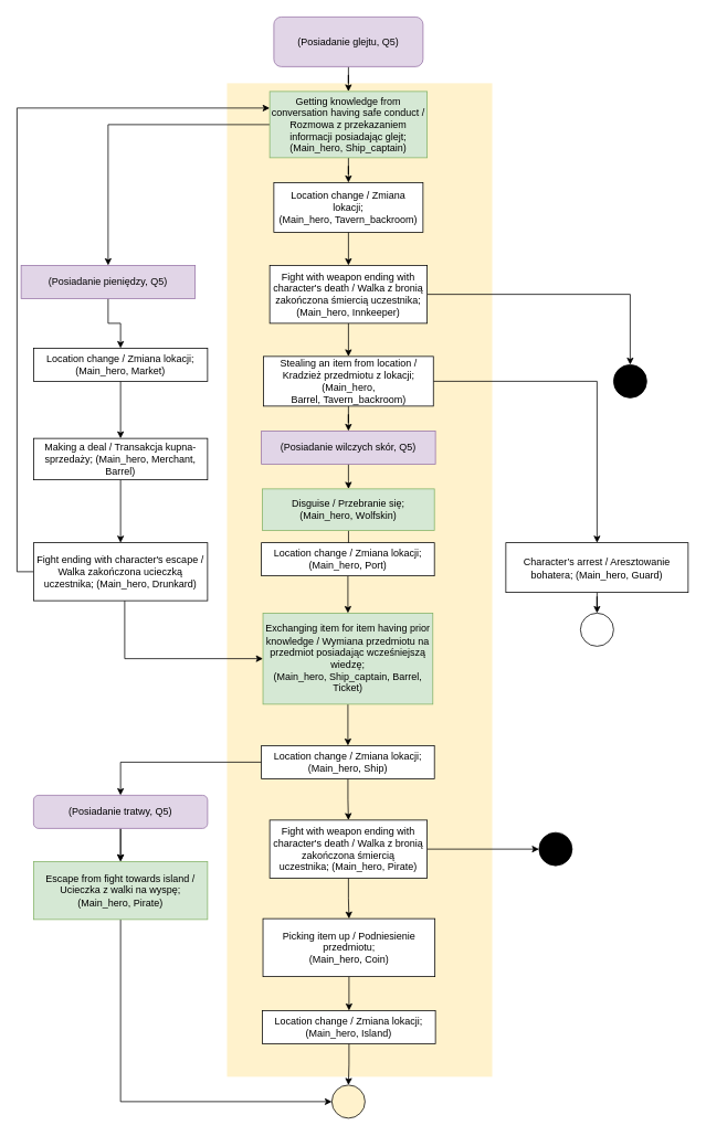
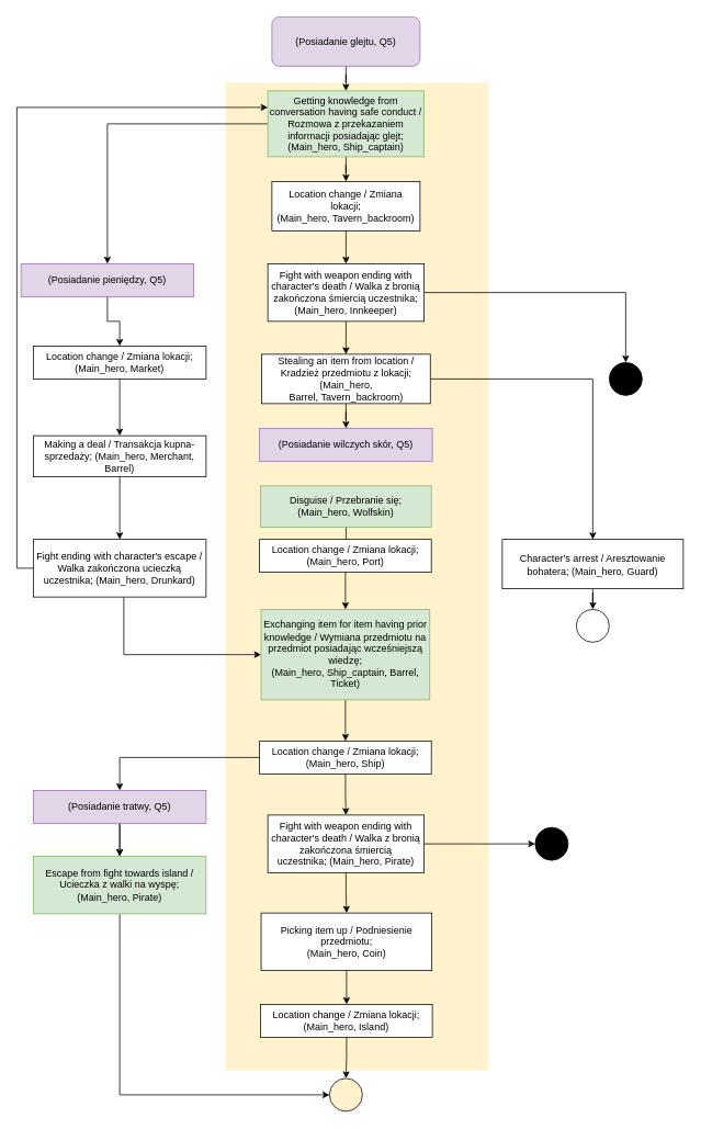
  <mxCell id="0" />
  <mxCell id="1" parent="0" />
  <mxCell id="2" value="&lt;span style=&quot;color: rgba(0, 0, 0, 0); font-family: monospace; font-size: 0px; text-align: start;&quot;&gt;x&lt;/span&gt;" style="rounded=0;whiteSpace=wrap;html=1;strokeColor=none;fillColor=#fff2cc;" parent="1" vertex="1"><mxGeometry x="273.5" y="100" width="320" height="1200" as="geometry" /></mxCell>
  <mxCell id="3" style="edgeStyle=orthogonalEdgeStyle;rounded=0;orthogonalLoop=1;jettySize=auto;html=1;" parent="1" source="4" target="49" edge="1"><mxGeometry relative="1" as="geometry" /></mxCell>
  <mxCell id="4" value="(Posiadanie glejtu, Q5)" style="whiteSpace=wrap;html=1;fillColor=#e1d5e7;strokeColor=#9673a6;rounded=1;" parent="1" vertex="1"><mxGeometry x="330" y="20" width="180" height="60" as="geometry" /></mxCell>
  <mxCell id="5" style="edgeStyle=orthogonalEdgeStyle;rounded=0;orthogonalLoop=1;jettySize=auto;html=1;" parent="1" source="6" target="11" edge="1"><mxGeometry relative="1" as="geometry" /></mxCell>
  <mxCell id="6" value="&lt;font style=&quot;font-size: 12px;&quot;&gt;Location change / Zmiana lokacji; (Main_hero,&amp;nbsp;Tavern_backroom&lt;span style=&quot;background-color: initial;&quot;&gt;)&lt;/span&gt;&lt;br&gt;&lt;/font&gt;" style="rounded=0;whiteSpace=wrap;html=1;" parent="1" vertex="1"><mxGeometry x="330" y="220" width="180" height="60" as="geometry" /></mxCell>
  <mxCell id="7" style="edgeStyle=orthogonalEdgeStyle;rounded=0;orthogonalLoop=1;jettySize=auto;html=1;fontFamily=Helvetica;fontSize=12;" parent="1" source="8" target="36" edge="1"><mxGeometry relative="1" as="geometry" /></mxCell>
  <mxCell id="8" value="&lt;font style=&quot;font-size: 12px&quot;&gt;(Posiadanie pieniędzy, Q5)&lt;/font&gt;" style="rounded=0;whiteSpace=wrap;html=1;strokeColor=#9673a6;fillColor=#e1d5e7;" parent="1" vertex="1"><mxGeometry x="25" y="320" width="210" height="40" as="geometry" /></mxCell>
  <mxCell id="9" style="edgeStyle=orthogonalEdgeStyle;rounded=0;orthogonalLoop=1;jettySize=auto;html=1;entryX=0.5;entryY=0;entryDx=0;entryDy=0;fontFamily=Helvetica;fontSize=12;" parent="1" source="11" target="12" edge="1"><mxGeometry relative="1" as="geometry"><Array as="points"><mxPoint x="760" y="355" /><mxPoint x="760" y="440" /></Array></mxGeometry></mxCell>
  <mxCell id="10" style="edgeStyle=orthogonalEdgeStyle;rounded=0;orthogonalLoop=1;jettySize=auto;html=1;" parent="1" source="11" target="15" edge="1"><mxGeometry relative="1" as="geometry" /></mxCell>
  <mxCell id="11" value="Fight with weapon ending with character's death / Walka z bronią zakończona śmiercią uczestnika; (Main_hero, Innkeeper)" style="rounded=0;whiteSpace=wrap;html=1;sketch=0;align=center;" parent="1" vertex="1"><mxGeometry x="325" y="320" width="190" height="70" as="geometry" /></mxCell>
  <mxCell id="12" value="" style="ellipse;whiteSpace=wrap;html=1;aspect=fixed;fontSize=14;align=center;fillColor=#000000;" parent="1" vertex="1"><mxGeometry x="740" y="440" width="40" height="40" as="geometry" /></mxCell>
  <mxCell id="13" style="edgeStyle=orthogonalEdgeStyle;rounded=0;orthogonalLoop=1;jettySize=auto;html=1;" parent="1" source="15" target="22" edge="1"><mxGeometry relative="1" as="geometry" /></mxCell>
  <mxCell id="14" style="edgeStyle=orthogonalEdgeStyle;rounded=0;orthogonalLoop=1;jettySize=auto;html=1;entryX=0.5;entryY=0;entryDx=0;entryDy=0;" parent="1" source="15" target="19" edge="1"><mxGeometry relative="1" as="geometry" /></mxCell>
  <mxCell id="15" value="&lt;font style=&quot;font-size: 12px;&quot;&gt;Stealing an item from location / Kradzież przedmiotu z lokacji; (Main_hero, Barrel,&amp;nbsp;Tavern_backroom)&lt;/font&gt;" style="rounded=0;whiteSpace=wrap;html=1;sketch=0;align=center;" parent="1" vertex="1"><mxGeometry x="317.5" y="430" width="205" height="60" as="geometry" /></mxCell>
  <mxCell id="16" style="edgeStyle=orthogonalEdgeStyle;rounded=0;orthogonalLoop=1;jettySize=auto;html=1;" parent="1" source="17" target="51" edge="1"><mxGeometry relative="1" as="geometry" /></mxCell>
  <mxCell id="17" value="Disguise / Przebranie się; &lt;br&gt;(Main_hero, Wolfskin)" style="rounded=0;whiteSpace=wrap;html=1;sketch=0;fillColor=#d5e8d4;strokeColor=#82b366;align=center;" parent="1" vertex="1"><mxGeometry x="316.25" y="590" width="207.5" height="50" as="geometry" /></mxCell>
  <mxCell id="18" style="edgeStyle=orthogonalEdgeStyle;rounded=0;orthogonalLoop=1;jettySize=auto;html=1;fontFamily=Helvetica;fontSize=12;" parent="1" source="19" target="20" edge="1"><mxGeometry relative="1" as="geometry" /></mxCell>
  <mxCell id="19" value="&lt;font style=&quot;font-size: 12px;&quot;&gt;Character’s arrest / Aresztowanie bohatera; (Main_hero, Guard)&lt;/font&gt;" style="rounded=0;whiteSpace=wrap;html=1;fontSize=14;" parent="1" vertex="1"><mxGeometry x="610" y="655" width="220" height="60" as="geometry" /></mxCell>
  <mxCell id="20" value="" style="ellipse;whiteSpace=wrap;html=1;aspect=fixed;fontSize=14;align=center;fillColor=none;" parent="1" vertex="1"><mxGeometry x="700" y="740" width="40" height="40" as="geometry" /></mxCell>
- <mxCell id="21" style="edgeStyle=orthogonalEdgeStyle;rounded=0;orthogonalLoop=1;jettySize=auto;html=1;" parent="1" source="22" target="17" edge="1"><mxGeometry relative="1" as="geometry" /></mxCell>
  <mxCell id="22" value="&lt;font style=&quot;font-size: 12px&quot;&gt;(Posiadanie wilczych skór, Q5)&lt;/font&gt;" style="rounded=0;whiteSpace=wrap;html=1;strokeColor=#9673a6;fillColor=#e1d5e7;" parent="1" vertex="1"><mxGeometry x="315" y="520" width="210" height="40" as="geometry" /></mxCell>
  <mxCell id="23" style="edgeStyle=orthogonalEdgeStyle;rounded=0;orthogonalLoop=1;jettySize=auto;html=1;" parent="1" source="25" target="28" edge="1"><mxGeometry relative="1" as="geometry" /></mxCell>
  <mxCell id="24" style="edgeStyle=orthogonalEdgeStyle;rounded=0;orthogonalLoop=1;jettySize=auto;html=1;" parent="1" source="25" target="46" edge="1"><mxGeometry relative="1" as="geometry" /></mxCell>
  <mxCell id="25" value="Location change / Zmiana lokacji; (Main_hero, Ship)" style="rounded=0;whiteSpace=wrap;html=1;sketch=0;align=center;" parent="1" vertex="1"><mxGeometry x="315.01" y="900" width="208.75" height="40" as="geometry" /></mxCell>
  <mxCell id="26" style="edgeStyle=orthogonalEdgeStyle;rounded=0;orthogonalLoop=1;jettySize=auto;html=1;fontFamily=Helvetica;fontSize=12;" parent="1" source="28" target="30" edge="1"><mxGeometry relative="1" as="geometry" /></mxCell>
  <mxCell id="27" value="" style="edgeStyle=orthogonalEdgeStyle;rounded=0;orthogonalLoop=1;jettySize=auto;html=1;" parent="1" source="28" target="30" edge="1"><mxGeometry relative="1" as="geometry" /></mxCell>
- <mxCell id="28" value="&lt;font style=&quot;font-size: 12px&quot;&gt;(Posiadanie tratwy, Q5)&lt;/font&gt;" style="whiteSpace=wrap;html=1;strokeColor=#9673a6;fillColor=#e1d5e7;rounded=1;" parent="1" vertex="1"><mxGeometry x="40" y="960" width="210" height="40" as="geometry" /></mxCell>
+ <mxCell id="28" value="&lt;font style=&quot;font-size: 12px&quot;&gt;(Posiadanie tratwy, Q5)&lt;/font&gt;" style="rounded=0;whiteSpace=wrap;html=1;strokeColor=#9673a6;fillColor=#e1d5e7;" parent="1" vertex="1"><mxGeometry x="40" y="960" width="210" height="40" as="geometry" /></mxCell>
  <mxCell id="29" style="edgeStyle=orthogonalEdgeStyle;rounded=0;orthogonalLoop=1;jettySize=auto;html=1;entryX=0;entryY=0.5;entryDx=0;entryDy=0;" parent="1" source="30" target="41" edge="1"><mxGeometry relative="1" as="geometry"><Array as="points"><mxPoint x="145" y="1330" /></Array></mxGeometry></mxCell>
  <mxCell id="30" value="Escape from fight towards island / Ucieczka z walki na wyspę; (Main_hero, Pirate)" style="rounded=0;whiteSpace=wrap;html=1;sketch=0;align=center;fillColor=#d5e8d4;strokeColor=#82b366;" parent="1" vertex="1"><mxGeometry x="40" y="1040" width="210" height="70" as="geometry" /></mxCell>
  <mxCell id="31" style="edgeStyle=orthogonalEdgeStyle;rounded=0;orthogonalLoop=1;jettySize=auto;html=1;" parent="1" source="32" target="43" edge="1"><mxGeometry relative="1" as="geometry" /></mxCell>
  <mxCell id="32" value="Picking item up / Podniesienie przedmiotu;&lt;br&gt;(Main_hero, Coin)" style="rounded=0;whiteSpace=wrap;html=1;sketch=0;align=center;" parent="1" vertex="1"><mxGeometry x="316.88" y="1109" width="207.5" height="70" as="geometry" /></mxCell>
  <mxCell id="33" style="edgeStyle=orthogonalEdgeStyle;rounded=0;orthogonalLoop=1;jettySize=auto;html=1;fontFamily=Helvetica;fontSize=12;" parent="1" source="34" target="39" edge="1"><mxGeometry relative="1" as="geometry" /></mxCell>
  <mxCell id="34" value="&lt;font style=&quot;font-size: 12px;&quot;&gt;&lt;font style=&quot;&quot;&gt;Making a deal / Transakcja kupna-sprzedaży;&amp;nbsp;&lt;/font&gt;(Main_hero,&amp;nbsp;Merchant, Barrel)&lt;/font&gt;" style="rounded=0;whiteSpace=wrap;html=1;sketch=0;align=center;" parent="1" vertex="1"><mxGeometry x="40" y="529" width="210" height="50" as="geometry" /></mxCell>
  <mxCell id="35" style="edgeStyle=orthogonalEdgeStyle;rounded=0;orthogonalLoop=1;jettySize=auto;html=1;fontFamily=Helvetica;fontSize=12;" parent="1" source="36" target="34" edge="1"><mxGeometry relative="1" as="geometry" /></mxCell>
  <mxCell id="36" value="&lt;font style=&quot;font-size: 12px;&quot;&gt;Location change / Zmiana lokacji; (Main_hero, Market)&lt;/font&gt;" style="rounded=0;whiteSpace=wrap;html=1;" parent="1" vertex="1"><mxGeometry x="40" y="420" width="210" height="40" as="geometry" /></mxCell>
  <mxCell id="37" style="edgeStyle=orthogonalEdgeStyle;rounded=0;orthogonalLoop=1;jettySize=auto;html=1;entryX=0;entryY=0.25;entryDx=0;entryDy=0;" parent="1" source="39" target="49" edge="1"><mxGeometry relative="1" as="geometry"><Array as="points"><mxPoint x="20" y="690" /><mxPoint x="20" y="130" /></Array></mxGeometry></mxCell>
  <mxCell id="38" style="edgeStyle=orthogonalEdgeStyle;rounded=0;orthogonalLoop=1;jettySize=auto;html=1;entryX=0;entryY=0.5;entryDx=0;entryDy=0;" parent="1" source="39" target="53" edge="1"><mxGeometry relative="1" as="geometry"><Array as="points"><mxPoint x="150" y="795" /></Array></mxGeometry></mxCell>
  <mxCell id="39" value="Fight ending with character's escape / Walka zakończona ucieczką uczestnika; (Main_hero, Drunkard)" style="rounded=0;whiteSpace=wrap;html=1;sketch=0;align=center;" parent="1" vertex="1"><mxGeometry x="40" y="655" width="210" height="70" as="geometry" /></mxCell>
  <mxCell id="40" value="" style="ellipse;whiteSpace=wrap;html=1;aspect=fixed;fontSize=14;align=center;fillColor=#000000;" parent="1" vertex="1"><mxGeometry x="650" y="1005" width="40" height="40" as="geometry" /></mxCell>
  <mxCell id="41" value="" style="ellipse;whiteSpace=wrap;html=1;aspect=fixed;fontSize=14;align=center;fillColor=#fff2cc;strokeWidth=1;" parent="1" vertex="1"><mxGeometry x="400" y="1310" width="40" height="40" as="geometry" /></mxCell>
  <mxCell id="42" style="edgeStyle=orthogonalEdgeStyle;rounded=0;orthogonalLoop=1;jettySize=auto;html=1;entryX=0.5;entryY=0;entryDx=0;entryDy=0;" parent="1" source="43" target="41" edge="1"><mxGeometry relative="1" as="geometry" /></mxCell>
  <mxCell id="43" value="Location change / Zmiana lokacji; (Main_hero, Island)" style="rounded=0;whiteSpace=wrap;html=1;sketch=0;align=center;" parent="1" vertex="1"><mxGeometry x="316.25" y="1220" width="208.75" height="40" as="geometry" /></mxCell>
  <mxCell id="44" style="edgeStyle=orthogonalEdgeStyle;rounded=0;orthogonalLoop=1;jettySize=auto;html=1;entryX=0;entryY=0.5;entryDx=0;entryDy=0;" parent="1" source="46" target="40" edge="1"><mxGeometry relative="1" as="geometry" /></mxCell>
  <mxCell id="45" style="edgeStyle=orthogonalEdgeStyle;rounded=0;orthogonalLoop=1;jettySize=auto;html=1;" parent="1" source="46" target="32" edge="1"><mxGeometry relative="1" as="geometry" /></mxCell>
  <mxCell id="46" value="Fight with weapon ending with character's death / Walka z bronią zakończona śmiercią uczestnika;&amp;nbsp;(Main_hero, Pirate)" style="rounded=0;whiteSpace=wrap;html=1;sketch=0;align=center;" parent="1" vertex="1"><mxGeometry x="325" y="990" width="190" height="70" as="geometry" /></mxCell>
  <mxCell id="47" style="edgeStyle=orthogonalEdgeStyle;rounded=0;orthogonalLoop=1;jettySize=auto;html=1;" parent="1" source="49" target="6" edge="1"><mxGeometry relative="1" as="geometry" /></mxCell>
  <mxCell id="48" style="edgeStyle=orthogonalEdgeStyle;rounded=0;orthogonalLoop=1;jettySize=auto;html=1;" parent="1" source="49" target="8" edge="1"><mxGeometry relative="1" as="geometry" /></mxCell>
  <mxCell id="49" value="Getting knowledge from conversation having safe conduct / Rozmowa z przekazaniem informacji posiadając glejt; (Main_hero, Ship_captain)" style="rounded=0;whiteSpace=wrap;html=1;sketch=0;align=center;fillColor=#d5e8d4;strokeColor=#82b366;" parent="1" vertex="1"><mxGeometry x="325" y="110" width="190" height="80" as="geometry" /></mxCell>
  <mxCell id="50" style="edgeStyle=orthogonalEdgeStyle;rounded=0;orthogonalLoop=1;jettySize=auto;html=1;" parent="1" source="51" target="53" edge="1"><mxGeometry relative="1" as="geometry" /></mxCell>
  <mxCell id="51" value="Location change / Zmiana lokacji; (Main_hero, Port)" style="rounded=0;whiteSpace=wrap;html=1;sketch=0;align=center;" parent="1" vertex="1"><mxGeometry x="315" y="655" width="208.75" height="40" as="geometry" /></mxCell>
  <mxCell id="52" style="edgeStyle=orthogonalEdgeStyle;rounded=0;orthogonalLoop=1;jettySize=auto;html=1;" parent="1" source="53" target="25" edge="1"><mxGeometry relative="1" as="geometry" /></mxCell>
  <mxCell id="53" value="Exchanging item for item having prior knowledge / Wymiana przedmiotu na przedmiot posiadając wcześniejszą wiedzę;&lt;br style=&quot;border-color: var(--border-color);&quot;&gt;(Main_hero, Ship_captain, Barrel, Ticket)" style="rounded=0;whiteSpace=wrap;html=1;sketch=0;align=center;fillColor=#d5e8d4;strokeColor=#82b366;" parent="1" vertex="1"><mxGeometry x="316.88" y="740" width="205" height="110" as="geometry" /></mxCell>
